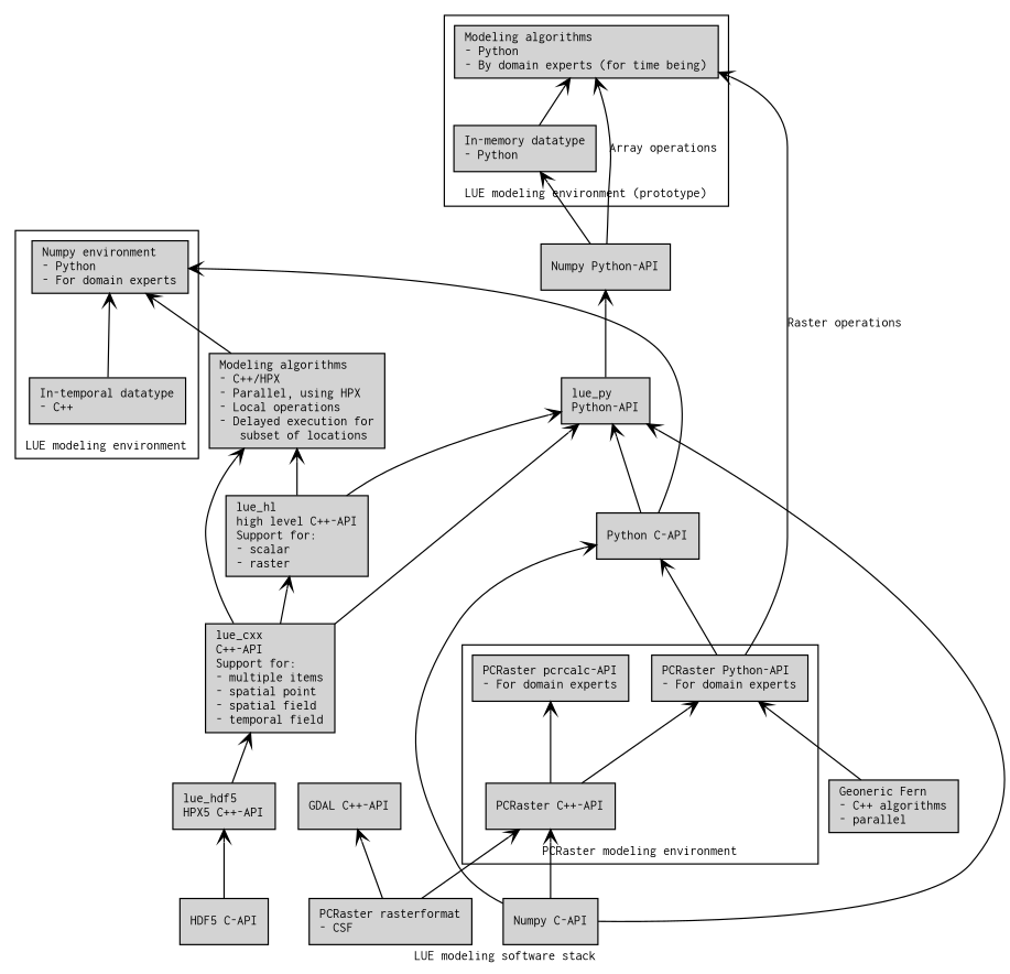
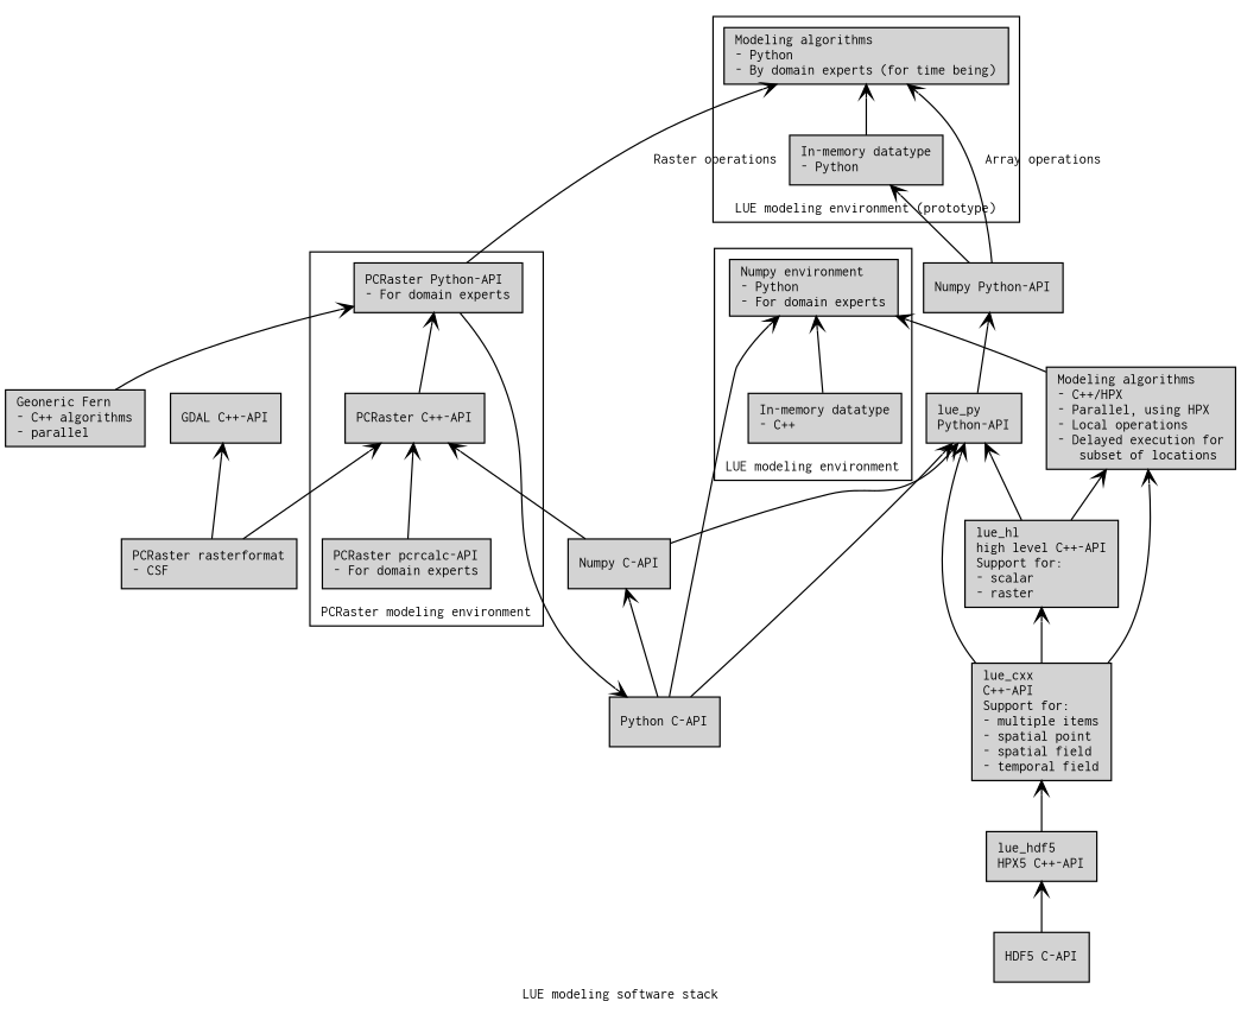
  digraph {
    fontname=Courier
    fontsize=10
    label=<LUE modeling software stack>
    rankdir=BT
    node [fontname=Courier fontsize=10 shape=box style=filled]
    edge [arrowhead=open arrowtail=open fontname=Courier fontsize=10]
    n1 [label="In-memory datatype\l- Python\l"]
    n2 [label="Modeling algorithms\l- Python\l- By domain experts (for time being)\l"]
    n3 [label="PCRaster Python-API\l- For domain experts\l"]
    n4 [label="PCRaster pcrcalc-API\l- For domain experts\l"]
    n5 [label="PCRaster C++-API\l"]
    n6 [label="Numpy environment\l- Python\l- For domain experts\l"]
-   n7 [label="In-temporal datatype\l- C++\l"]
+   n7 [label="In-memory datatype\l- C++\l"]
    n8 [label="Python C-API\l"]
    n9 [label="HDF5 C-API\l"]
    n10 [label="lue_hdf5\lHPX5 C++-API\l"]
    n11 [label="lue_cxx\lC++-API\lSupport for:\l- multiple items\l- spatial point\l- spatial field\l- temporal field\l"]
    n12 [label="lue_hl\lhigh level C++-API\lSupport for:\l- scalar\l- raster\l"]
    n13 [label="lue_py\lPython-API\l"]
    n14 [label="Modeling algorithms\l- C++/HPX\l- Parallel, using HPX\l- Local operations\l- Delayed execution for\l   subset of locations\l"]
    n15 [label="Numpy Python-API\l"]
    n16 [label="Numpy C-API\l"]
    n17 [label="Geoneric Fern\l- C++ algorithms\l- parallel\l"]
    n18 [label="PCRaster rasterformat\l- CSF\l"]
    n19 [label="GDAL C++-API\l"]
    subgraph cluster_1 {
      label="LUE modeling environment (prototype)"
      n1
      n2
    }
    subgraph cluster_2 {
      label="PCRaster modeling environment"
      n3
      n4
      n5
    }
    subgraph cluster_3 {
      label="LUE modeling environment"
      n6
      n7
    }
    n1 -> n2
    n3 -> n2 [label="Raster operations"]
    n3 -> n8
    n5 -> n3
-   n5 -> n4
+   n4 -> n5
    n7 -> n6
    n8 -> n6
    n8 -> n13
-   n16 -> n8
+   n8 -> n16
    n9 -> n10
    n10 -> n11
    n11 -> n12
    n11 -> n13
    n11 -> n14
    n12 -> n13
    n12 -> n14
    n13 -> n15
    n14 -> n6
    n15 -> n1
    n15 -> n2 [label="Array operations"]
    n16 -> n5
    n16 -> n13
    n17 -> n3
    n18 -> n5
    n18 -> n19
  }
